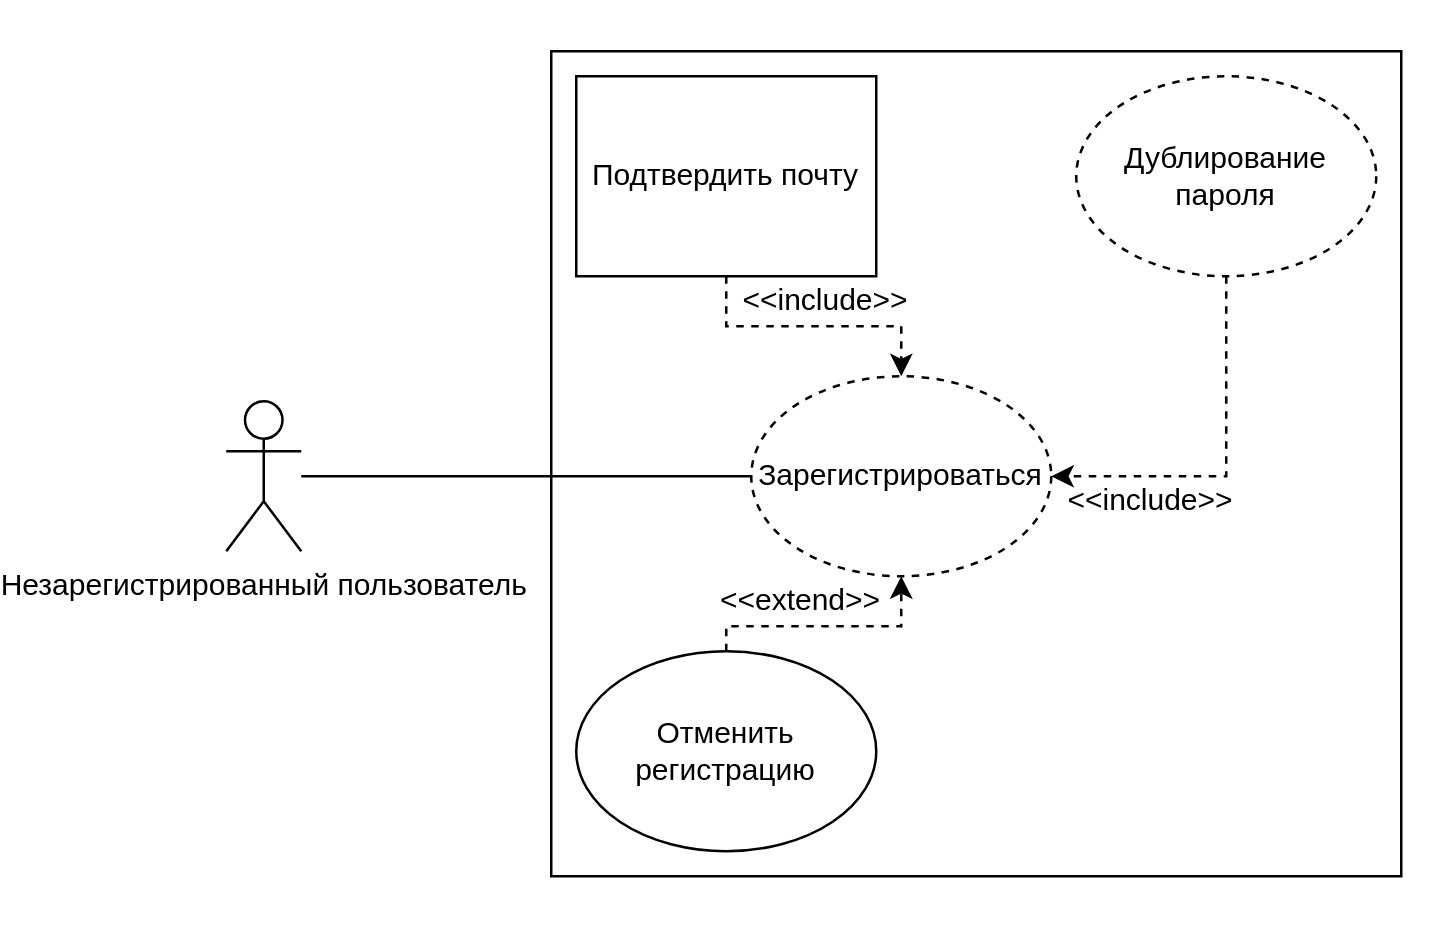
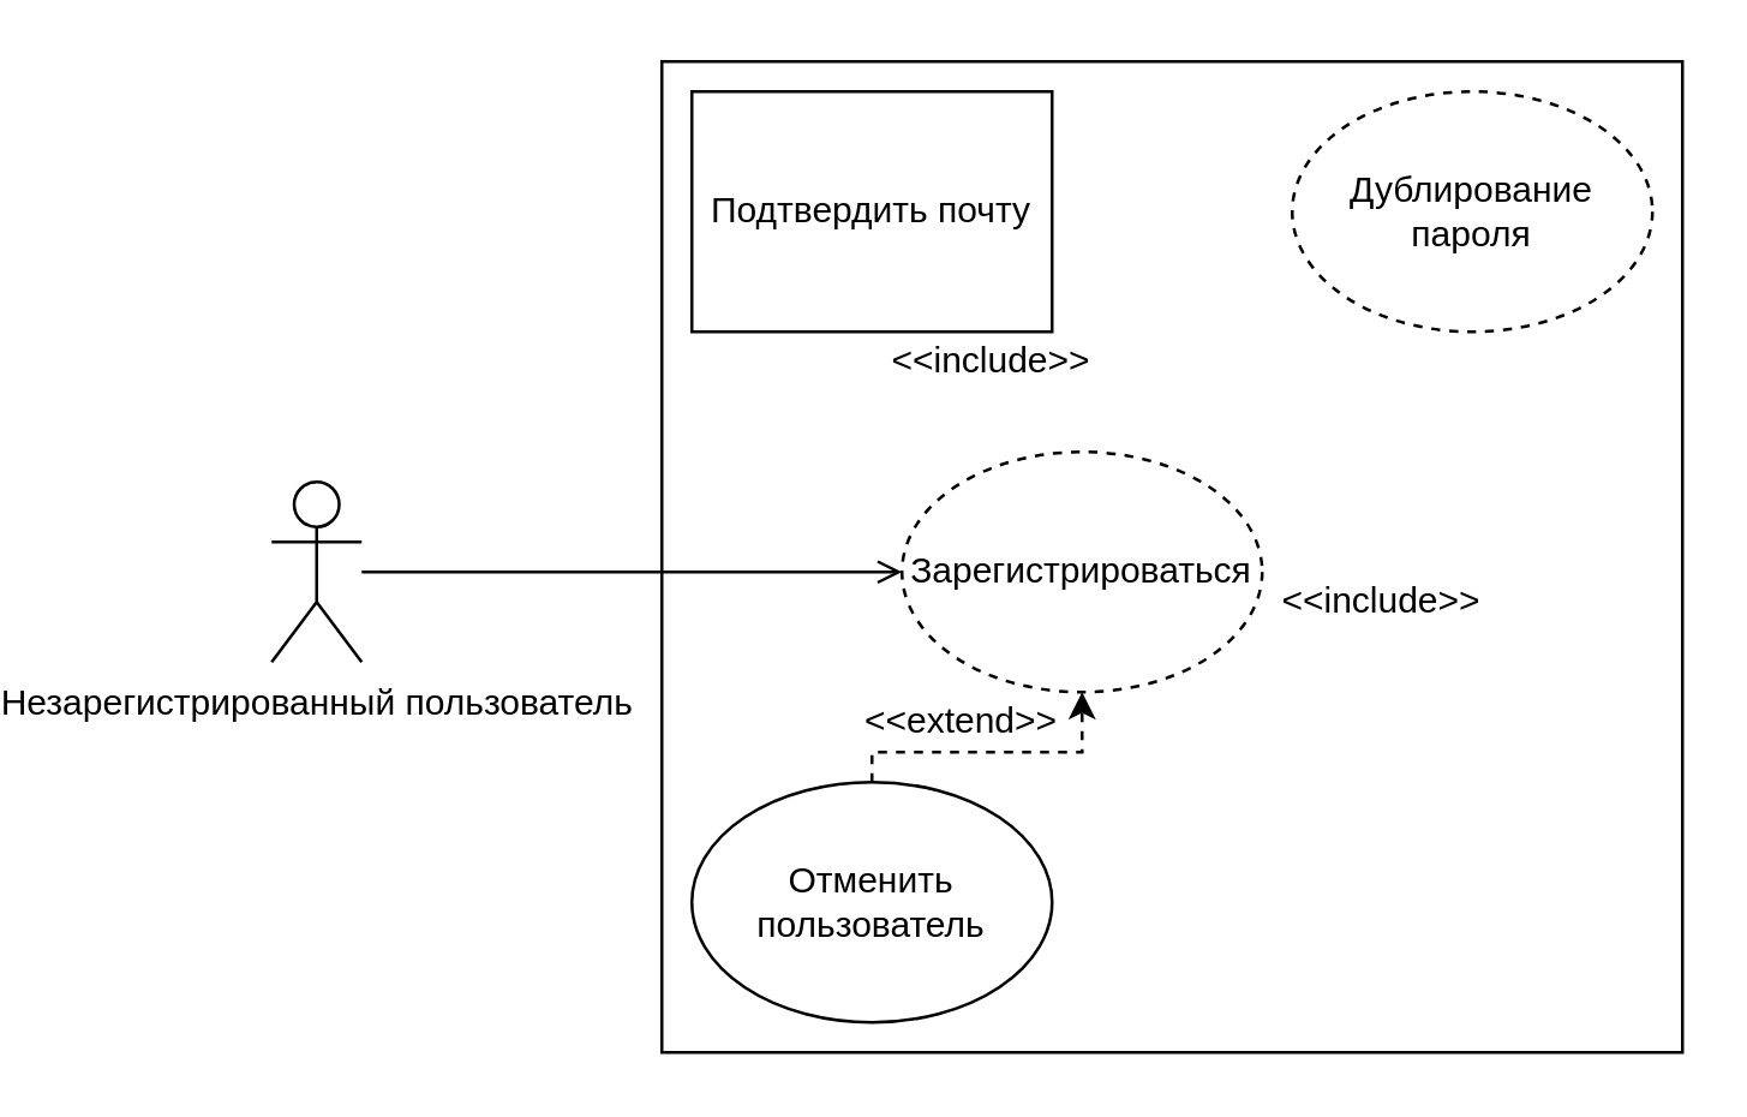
  <mxCell id="0" />
  <mxCell id="1" parent="0" />
  <mxCell id="2" value="" style="rounded=0;whiteSpace=wrap;html=1;" vertex="1" parent="1"><mxGeometry x="150" y="20" width="340" height="330" as="geometry" /></mxCell>
  <mxCell id="3" value="Незарегистрированный пользователь" style="shape=umlActor;verticalLabelPosition=bottom;verticalAlign=top;html=1;outlineConnect=0;" vertex="1" parent="1"><mxGeometry x="20" y="160" width="30" height="60" as="geometry" /></mxCell>
  <mxCell id="4" value="Зарегистрироваться" style="ellipse;whiteSpace=wrap;html=1;dashed=1;" vertex="1" parent="1"><mxGeometry x="230" y="150" width="120" height="80" as="geometry" /></mxCell>
- <mxCell id="5" style="edgeStyle=orthogonalEdgeStyle;rounded=0;orthogonalLoop=1;jettySize=auto;html=1;entryX=0;entryY=0.5;entryDx=0;entryDy=0;endArrow=none;startFill=0;" edge="1" parent="1" source="3" target="4"><mxGeometry relative="1" as="geometry" /></mxCell>
- <mxCell id="6" style="edgeStyle=orthogonalEdgeStyle;rounded=0;orthogonalLoop=1;jettySize=auto;html=1;dashed=1;" edge="1" parent="1" source="7" target="4"><mxGeometry relative="1" as="geometry" /></mxCell>
+ <mxCell id="5" style="edgeStyle=orthogonalEdgeStyle;rounded=0;orthogonalLoop=1;jettySize=auto;html=1;entryX=0;entryY=0.5;entryDx=0;entryDy=0;endArrow=open;startFill=0;" edge="1" parent="1" source="3" target="4"><mxGeometry relative="1" as="geometry" /></mxCell>
  <mxCell id="7" value="Подтвердить почту" style="whiteSpace=wrap;html=1;rounded=0;" vertex="1" parent="1"><mxGeometry x="160" y="30" width="120" height="80" as="geometry" /></mxCell>
  <mxCell id="8" value="&amp;lt;&amp;lt;include&amp;gt;&amp;gt;" style="text;html=1;align=center;verticalAlign=middle;whiteSpace=wrap;rounded=0;" vertex="1" parent="1"><mxGeometry x="230" y="110" width="60" height="20" as="geometry" /></mxCell>
  <mxCell id="9" style="edgeStyle=orthogonalEdgeStyle;rounded=0;orthogonalLoop=1;jettySize=auto;html=1;dashed=1;" edge="1" parent="1" source="10" target="4"><mxGeometry relative="1" as="geometry"><Array as="points"><mxPoint x="220" y="250" /><mxPoint x="290" y="250" /></Array></mxGeometry></mxCell>
- <mxCell id="10" value="Отменить регистрацию" style="ellipse;whiteSpace=wrap;html=1;" vertex="1" parent="1"><mxGeometry x="160" y="260" width="120" height="80" as="geometry" /></mxCell>
+ <mxCell id="10" value="Отменить пользователь" style="ellipse;whiteSpace=wrap;html=1;" vertex="1" parent="1"><mxGeometry x="160" y="260" width="120" height="80" as="geometry" /></mxCell>
  <mxCell id="11" value="&amp;lt;&amp;lt;extend&amp;gt;&amp;gt;" style="text;html=1;align=center;verticalAlign=middle;whiteSpace=wrap;rounded=0;" vertex="1" parent="1"><mxGeometry x="220" y="230" width="60" height="20" as="geometry" /></mxCell>
  <mxCell id="12" value="Дублирование пароля" style="ellipse;whiteSpace=wrap;html=1;dashed=1;" vertex="1" parent="1"><mxGeometry x="360" y="30" width="120" height="80" as="geometry" /></mxCell>
- <mxCell id="13" style="edgeStyle=orthogonalEdgeStyle;rounded=0;orthogonalLoop=1;jettySize=auto;html=1;dashed=1;exitX=0.5;exitY=1;exitDx=0;exitDy=0;entryX=1;entryY=0.5;entryDx=0;entryDy=0;" edge="1" parent="1" source="12" target="4"><mxGeometry relative="1" as="geometry"><mxPoint x="360" y="140" as="sourcePoint" /><mxPoint x="430" y="180" as="targetPoint" /><Array as="points"><mxPoint x="420" y="190" /></Array></mxGeometry></mxCell>
  <mxCell id="14" value="&amp;lt;&amp;lt;include&amp;gt;&amp;gt;" style="text;html=1;align=center;verticalAlign=middle;whiteSpace=wrap;rounded=0;" vertex="1" parent="1"><mxGeometry x="360" y="190" width="60" height="20" as="geometry" /></mxCell>
